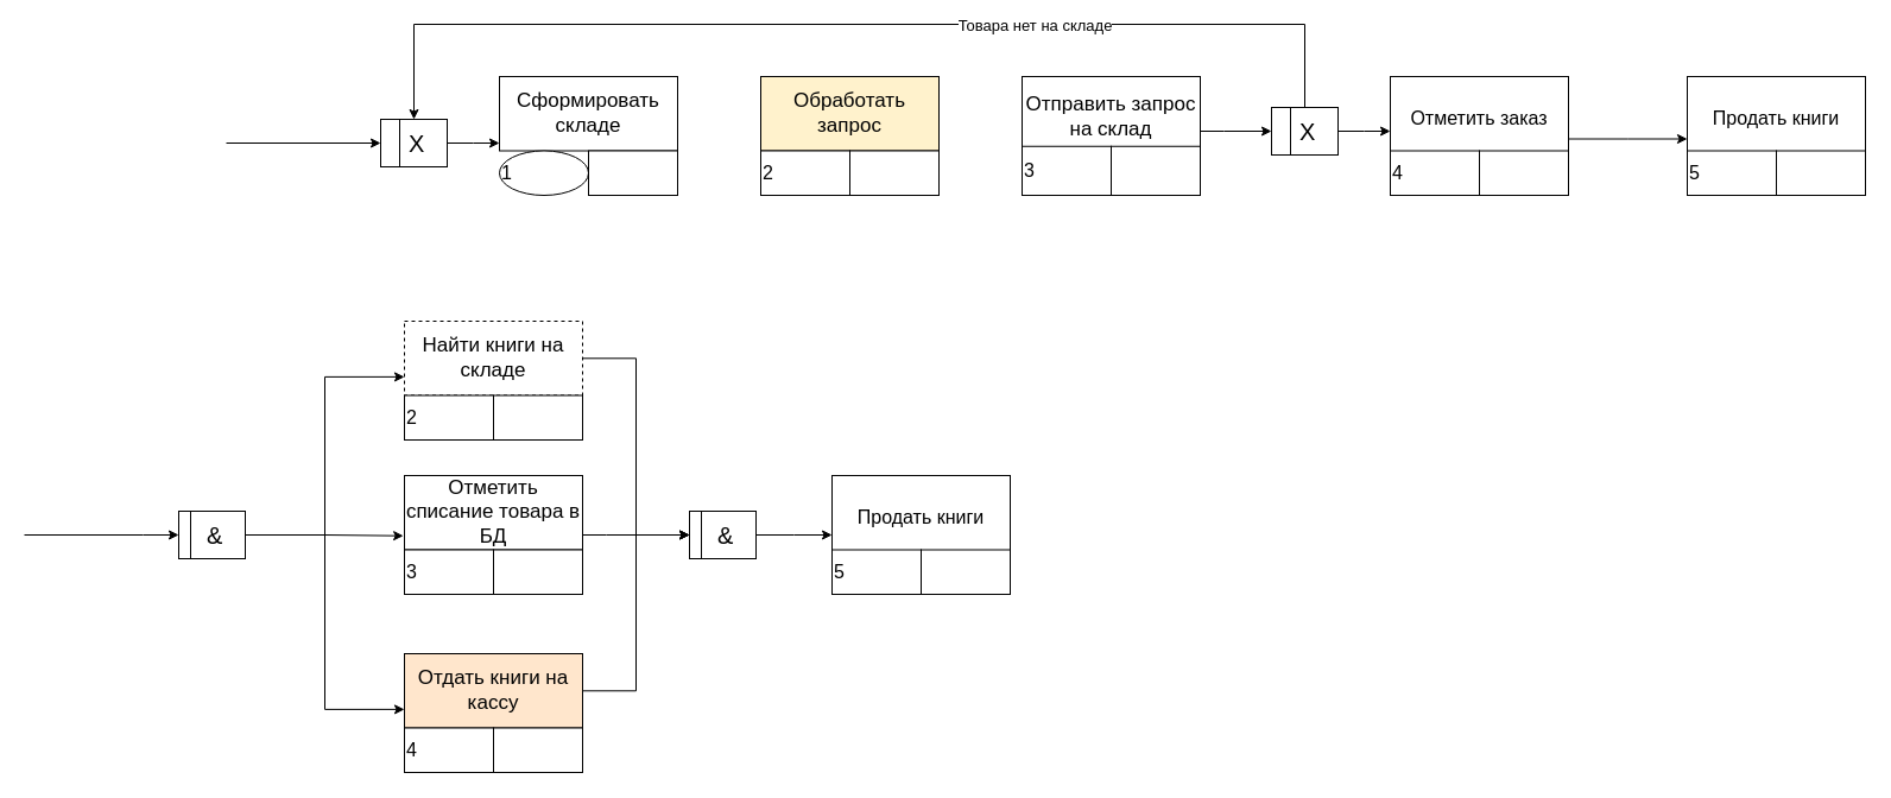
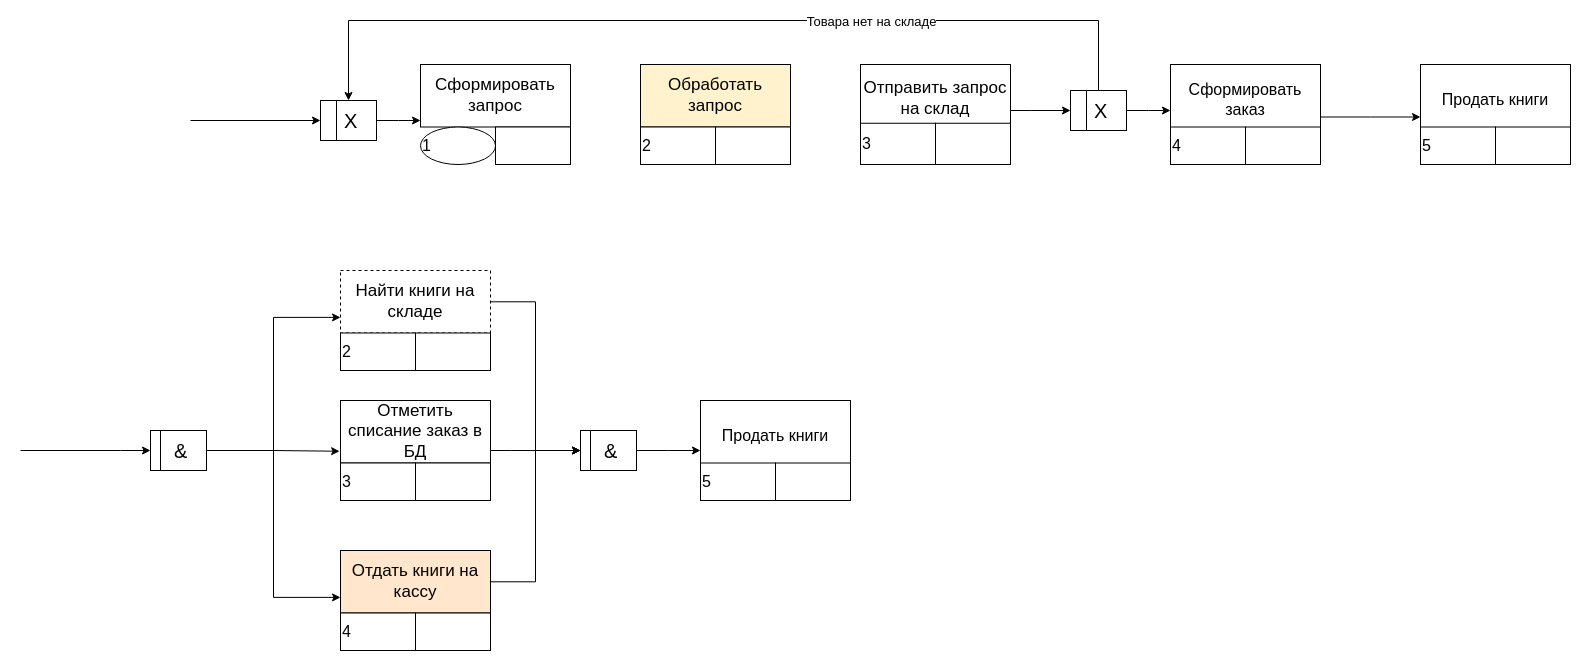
  <mxCell id="0" />
  <mxCell id="1" parent="0" />
  <mxCell id="2" value="" style="group" vertex="1" connectable="0" parent="1"><mxGeometry x="860" y="54" width="150" height="110" as="geometry" /></mxCell>
  <mxCell id="3" value="&lt;span style=&quot;font-size: 17px;&quot;&gt;Отправить запрос на склад&lt;/span&gt;" style="rounded=0;whiteSpace=wrap;html=1;" vertex="1" parent="2"><mxGeometry y="10" width="150" height="67" as="geometry" /></mxCell>
  <mxCell id="4" value="&lt;font style=&quot;font-size: 16px;&quot;&gt;3&lt;/font&gt;" style="rounded=0;whiteSpace=wrap;html=1;align=left;" vertex="1" parent="2"><mxGeometry y="68.75" width="75" height="41.25" as="geometry" /></mxCell>
  <mxCell id="5" value="" style="rounded=0;whiteSpace=wrap;html=1;" vertex="1" parent="2"><mxGeometry x="75" y="68.75" width="75" height="41.25" as="geometry" /></mxCell>
  <mxCell id="6" value="" style="group" vertex="1" connectable="0" parent="1"><mxGeometry x="420" y="64" width="150" height="100" as="geometry" /></mxCell>
- <mxCell id="7" value="&lt;font style=&quot;font-size: 17px;&quot;&gt;Сформировать складе&lt;/font&gt;" style="rounded=0;whiteSpace=wrap;html=1;" vertex="1" parent="6"><mxGeometry width="150" height="62.5" as="geometry" /></mxCell>
+ <mxCell id="7" value="&lt;font style=&quot;font-size: 17px;&quot;&gt;Сформировать запрос&lt;/font&gt;" style="rounded=0;whiteSpace=wrap;html=1;" vertex="1" parent="6"><mxGeometry width="150" height="62.5" as="geometry" /></mxCell>
  <mxCell id="8" value="&lt;font style=&quot;font-size: 16px;&quot;&gt;1&lt;/font&gt;" style="ellipse;whiteSpace=wrap;html=1;align=left;" vertex="1" parent="6"><mxGeometry y="62.5" width="75" height="37.5" as="geometry" /></mxCell>
  <mxCell id="9" value="" style="rounded=0;whiteSpace=wrap;html=1;" vertex="1" parent="6"><mxGeometry x="75" y="62.5" width="75" height="37.5" as="geometry" /></mxCell>
  <mxCell id="10" value="" style="group" vertex="1" connectable="0" parent="1"><mxGeometry x="340" y="270" width="150" height="100" as="geometry" /></mxCell>
  <mxCell id="11" value="&lt;font style=&quot;font-size: 17px;&quot;&gt;Найти книги на складе&lt;/font&gt;" style="rounded=0;whiteSpace=wrap;html=1;dashed=1;" vertex="1" parent="10"><mxGeometry width="150" height="62.5" as="geometry" /></mxCell>
  <mxCell id="12" value="&lt;span style=&quot;font-size: 16px;&quot;&gt;2&lt;/span&gt;" style="rounded=0;whiteSpace=wrap;html=1;align=left;" vertex="1" parent="10"><mxGeometry y="62.5" width="75" height="37.5" as="geometry" /></mxCell>
  <mxCell id="13" value="" style="rounded=0;whiteSpace=wrap;html=1;" vertex="1" parent="10"><mxGeometry x="75" y="62.5" width="75" height="37.5" as="geometry" /></mxCell>
  <mxCell id="14" value="" style="group" vertex="1" connectable="0" parent="1"><mxGeometry x="640" y="64" width="150" height="100" as="geometry" /></mxCell>
  <mxCell id="15" value="&lt;font style=&quot;font-size: 17px;&quot;&gt;Обработать запрос&lt;/font&gt;" style="rounded=0;whiteSpace=wrap;html=1;fillColor=#fff2cc;" vertex="1" parent="14"><mxGeometry width="150" height="62.5" as="geometry" /></mxCell>
  <mxCell id="16" value="&lt;span style=&quot;font-size: 16px;&quot;&gt;2&lt;/span&gt;" style="rounded=0;whiteSpace=wrap;html=1;align=left;" vertex="1" parent="14"><mxGeometry y="62.5" width="75" height="37.5" as="geometry" /></mxCell>
  <mxCell id="17" value="" style="rounded=0;whiteSpace=wrap;html=1;" vertex="1" parent="14"><mxGeometry x="75" y="62.5" width="75" height="37.5" as="geometry" /></mxCell>
  <mxCell id="18" value="" style="group" vertex="1" connectable="0" parent="1"><mxGeometry x="1070" y="90" width="56" height="40" as="geometry" /></mxCell>
  <mxCell id="19" style="edgeStyle=orthogonalEdgeStyle;rounded=0;orthogonalLoop=1;jettySize=auto;html=1;" edge="1" parent="18" source="20"><mxGeometry relative="1" as="geometry"><mxPoint x="100.0" y="20" as="targetPoint" /></mxGeometry></mxCell>
  <mxCell id="20" value="&lt;span style=&quot;font-size: 20px;&quot;&gt;&amp;nbsp;X&lt;/span&gt;" style="rounded=0;whiteSpace=wrap;html=1;" vertex="1" parent="18"><mxGeometry width="56" height="40" as="geometry" /></mxCell>
  <mxCell id="21" value="" style="rounded=0;whiteSpace=wrap;html=1;" vertex="1" parent="18"><mxGeometry width="16" height="40" as="geometry" /></mxCell>
  <mxCell id="22" style="edgeStyle=orthogonalEdgeStyle;rounded=0;orthogonalLoop=1;jettySize=auto;html=1;entryX=0;entryY=0.5;entryDx=0;entryDy=0;" edge="1" parent="1" source="3" target="21"><mxGeometry relative="1" as="geometry"><Array as="points"><mxPoint x="1030" y="110" /><mxPoint x="1030" y="110" /></Array></mxGeometry></mxCell>
  <mxCell id="23" style="edgeStyle=orthogonalEdgeStyle;rounded=0;orthogonalLoop=1;jettySize=auto;html=1;exitX=0.5;exitY=0;exitDx=0;exitDy=0;" edge="1" parent="1" source="20" target="60"><mxGeometry relative="1" as="geometry"><mxPoint x="1070" y="26" as="sourcePoint" /><mxPoint x="495" y="-20" as="targetPoint" /><Array as="points"><mxPoint x="1098" y="20" /><mxPoint x="348" y="20" /></Array></mxGeometry></mxCell>
  <mxCell id="24" value="&lt;font style=&quot;font-size: 13px;&quot;&gt;Товара нет на складе&lt;/font&gt;" style="edgeLabel;html=1;align=center;verticalAlign=middle;resizable=0;points=[];" vertex="1" connectable="0" parent="23"><mxGeometry x="-0.341" relative="1" as="geometry"><mxPoint x="-1" as="offset" /></mxGeometry></mxCell>
  <mxCell id="25" value="" style="group" vertex="1" connectable="0" parent="1"><mxGeometry x="1170" y="64" width="150" height="100" as="geometry" /></mxCell>
- <mxCell id="26" value="&lt;span style=&quot;font-size: 16px;&quot;&gt;Отметить заказ&lt;/span&gt;" style="rounded=0;whiteSpace=wrap;html=1;" vertex="1" parent="25"><mxGeometry width="150" height="70" as="geometry" /></mxCell>
+ <mxCell id="26" value="&lt;span style=&quot;font-size: 16px;&quot;&gt;Сформировать заказ&lt;/span&gt;" style="rounded=0;whiteSpace=wrap;html=1;" vertex="1" parent="25"><mxGeometry width="150" height="70" as="geometry" /></mxCell>
  <mxCell id="27" value="&lt;font style=&quot;font-size: 16px;&quot;&gt;4&lt;/font&gt;" style="rounded=0;whiteSpace=wrap;html=1;align=left;" vertex="1" parent="25"><mxGeometry y="62.5" width="75" height="37.5" as="geometry" /></mxCell>
  <mxCell id="28" value="" style="rounded=0;whiteSpace=wrap;html=1;" vertex="1" parent="25"><mxGeometry x="75" y="62.5" width="75" height="37.5" as="geometry" /></mxCell>
  <mxCell id="29" value="" style="group" vertex="1" connectable="0" parent="1"><mxGeometry x="1420" y="64" width="150" height="100" as="geometry" /></mxCell>
  <mxCell id="30" value="&lt;font style=&quot;font-size: 16px;&quot;&gt;Продать книги&lt;/font&gt;" style="rounded=0;whiteSpace=wrap;html=1;" vertex="1" parent="29"><mxGeometry width="150" height="70" as="geometry" /></mxCell>
  <mxCell id="31" value="&lt;span style=&quot;font-size: 16px;&quot;&gt;5&lt;/span&gt;" style="rounded=0;whiteSpace=wrap;html=1;align=left;" vertex="1" parent="29"><mxGeometry y="62.5" width="75" height="37.5" as="geometry" /></mxCell>
  <mxCell id="32" value="" style="rounded=0;whiteSpace=wrap;html=1;" vertex="1" parent="29"><mxGeometry x="75" y="62.5" width="75" height="37.5" as="geometry" /></mxCell>
  <mxCell id="33" style="edgeStyle=orthogonalEdgeStyle;rounded=0;orthogonalLoop=1;jettySize=auto;html=1;entryX=0;entryY=0.75;entryDx=0;entryDy=0;" edge="1" parent="1" source="26" target="30"><mxGeometry relative="1" as="geometry"><Array as="points"><mxPoint x="1370" y="117" /></Array></mxGeometry></mxCell>
  <mxCell id="34" value="" style="group" vertex="1" connectable="0" parent="1"><mxGeometry x="340" y="400" width="150" height="100" as="geometry" /></mxCell>
- <mxCell id="35" value="&lt;font style=&quot;font-size: 17px;&quot;&gt;Отметить списание товара в БД&lt;/font&gt;" style="rounded=0;whiteSpace=wrap;html=1;" vertex="1" parent="34"><mxGeometry width="150" height="62.5" as="geometry" /></mxCell>
+ <mxCell id="35" value="&lt;font style=&quot;font-size: 17px;&quot;&gt;Отметить списание заказ в БД&lt;/font&gt;" style="rounded=0;whiteSpace=wrap;html=1;" vertex="1" parent="34"><mxGeometry width="150" height="62.5" as="geometry" /></mxCell>
  <mxCell id="36" value="&lt;span style=&quot;font-size: 16px;&quot;&gt;3&lt;/span&gt;" style="rounded=0;whiteSpace=wrap;html=1;align=left;" vertex="1" parent="34"><mxGeometry y="62.5" width="75" height="37.5" as="geometry" /></mxCell>
  <mxCell id="37" value="" style="rounded=0;whiteSpace=wrap;html=1;" vertex="1" parent="34"><mxGeometry x="75" y="62.5" width="75" height="37.5" as="geometry" /></mxCell>
  <mxCell id="38" value="" style="group" vertex="1" connectable="0" parent="1"><mxGeometry x="340" y="550" width="150" height="100" as="geometry" /></mxCell>
  <mxCell id="39" value="&lt;font style=&quot;font-size: 17px;&quot;&gt;Отдать книги на кассу&lt;/font&gt;" style="rounded=0;whiteSpace=wrap;html=1;fillColor=#ffe6cc;" vertex="1" parent="38"><mxGeometry width="150" height="62.5" as="geometry" /></mxCell>
  <mxCell id="40" value="&lt;span style=&quot;font-size: 16px;&quot;&gt;4&lt;/span&gt;" style="rounded=0;whiteSpace=wrap;html=1;align=left;" vertex="1" parent="38"><mxGeometry y="62.5" width="75" height="37.5" as="geometry" /></mxCell>
  <mxCell id="41" value="" style="rounded=0;whiteSpace=wrap;html=1;" vertex="1" parent="38"><mxGeometry x="75" y="62.5" width="75" height="37.5" as="geometry" /></mxCell>
  <mxCell id="42" style="edgeStyle=orthogonalEdgeStyle;rounded=0;orthogonalLoop=1;jettySize=auto;html=1;entryX=0;entryY=0.75;entryDx=0;entryDy=0;" edge="1" parent="1" source="45" target="11"><mxGeometry relative="1" as="geometry" /></mxCell>
  <mxCell id="43" style="edgeStyle=orthogonalEdgeStyle;rounded=0;orthogonalLoop=1;jettySize=auto;html=1;entryX=0;entryY=0.75;entryDx=0;entryDy=0;" edge="1" parent="1" source="45" target="39"><mxGeometry relative="1" as="geometry" /></mxCell>
  <mxCell id="44" style="edgeStyle=orthogonalEdgeStyle;rounded=0;orthogonalLoop=1;jettySize=auto;html=1;entryX=-0.006;entryY=0.812;entryDx=0;entryDy=0;entryPerimeter=0;" edge="1" parent="1" source="45" target="35"><mxGeometry relative="1" as="geometry"><mxPoint x="330" y="450" as="targetPoint" /></mxGeometry></mxCell>
  <mxCell id="45" value="&lt;span style=&quot;font-size: 20px;&quot;&gt;&amp;nbsp;&amp;amp;&lt;/span&gt;" style="rounded=0;whiteSpace=wrap;html=1;" vertex="1" parent="1"><mxGeometry x="150" y="430" width="56" height="40" as="geometry" /></mxCell>
  <mxCell id="46" value="" style="rounded=0;whiteSpace=wrap;html=1;" vertex="1" parent="1"><mxGeometry x="150" y="430" width="10" height="40" as="geometry" /></mxCell>
  <mxCell id="47" style="edgeStyle=orthogonalEdgeStyle;rounded=0;orthogonalLoop=1;jettySize=auto;html=1;entryX=0;entryY=0.5;entryDx=0;entryDy=0;" edge="1" parent="1" target="46"><mxGeometry relative="1" as="geometry"><mxPoint x="20" y="450" as="sourcePoint" /><Array as="points"><mxPoint x="120" y="450" /><mxPoint x="120" y="450" /></Array></mxGeometry></mxCell>
  <mxCell id="48" value="" style="group" vertex="1" connectable="0" parent="1"><mxGeometry x="700" y="400" width="150" height="100" as="geometry" /></mxCell>
  <mxCell id="49" value="&lt;font style=&quot;font-size: 16px;&quot;&gt;Продать книги&lt;/font&gt;" style="rounded=0;whiteSpace=wrap;html=1;" vertex="1" parent="48"><mxGeometry width="150" height="70" as="geometry" /></mxCell>
  <mxCell id="50" value="&lt;span style=&quot;font-size: 16px;&quot;&gt;5&lt;/span&gt;" style="rounded=0;whiteSpace=wrap;html=1;align=left;" vertex="1" parent="48"><mxGeometry y="62.5" width="75" height="37.5" as="geometry" /></mxCell>
  <mxCell id="51" value="" style="rounded=0;whiteSpace=wrap;html=1;" vertex="1" parent="48"><mxGeometry x="75" y="62.5" width="75" height="37.5" as="geometry" /></mxCell>
  <mxCell id="52" style="edgeStyle=orthogonalEdgeStyle;rounded=0;orthogonalLoop=1;jettySize=auto;html=1;" edge="1" parent="1" source="53"><mxGeometry relative="1" as="geometry"><mxPoint x="700" y="450" as="targetPoint" /></mxGeometry></mxCell>
  <mxCell id="53" value="&lt;span style=&quot;font-size: 20px;&quot;&gt;&amp;nbsp;&amp;amp;&lt;/span&gt;" style="rounded=0;whiteSpace=wrap;html=1;" vertex="1" parent="1"><mxGeometry x="580" y="430" width="56" height="40" as="geometry" /></mxCell>
  <mxCell id="54" style="edgeStyle=orthogonalEdgeStyle;rounded=0;orthogonalLoop=1;jettySize=auto;html=1;entryX=0;entryY=0.5;entryDx=0;entryDy=0;" edge="1" parent="1" source="11" target="53"><mxGeometry relative="1" as="geometry" /></mxCell>
  <mxCell id="55" style="edgeStyle=orthogonalEdgeStyle;rounded=0;orthogonalLoop=1;jettySize=auto;html=1;entryX=0;entryY=0.5;entryDx=0;entryDy=0;" edge="1" parent="1" source="35" target="53"><mxGeometry relative="1" as="geometry"><Array as="points"><mxPoint x="510" y="450" /><mxPoint x="510" y="450" /></Array></mxGeometry></mxCell>
  <mxCell id="56" style="edgeStyle=orthogonalEdgeStyle;rounded=0;orthogonalLoop=1;jettySize=auto;html=1;entryX=0;entryY=0.5;entryDx=0;entryDy=0;" edge="1" parent="1" source="39" target="53"><mxGeometry relative="1" as="geometry" /></mxCell>
  <mxCell id="57" value="" style="rounded=0;whiteSpace=wrap;html=1;" vertex="1" parent="1"><mxGeometry x="580" y="430" width="10" height="40" as="geometry" /></mxCell>
  <mxCell id="58" value="" style="group" vertex="1" connectable="0" parent="1"><mxGeometry x="320" y="100" width="56" height="40" as="geometry" /></mxCell>
  <mxCell id="59" style="edgeStyle=orthogonalEdgeStyle;rounded=0;orthogonalLoop=1;jettySize=auto;html=1;" edge="1" parent="58" source="60"><mxGeometry relative="1" as="geometry"><mxPoint x="100.0" y="20" as="targetPoint" /></mxGeometry></mxCell>
  <mxCell id="60" value="&lt;span style=&quot;font-size: 20px;&quot;&gt;&amp;nbsp;X&lt;/span&gt;" style="rounded=0;whiteSpace=wrap;html=1;" vertex="1" parent="58"><mxGeometry width="56" height="40" as="geometry" /></mxCell>
  <mxCell id="61" value="" style="rounded=0;whiteSpace=wrap;html=1;" vertex="1" parent="58"><mxGeometry width="16" height="40" as="geometry" /></mxCell>
  <mxCell id="62" value="" style="endArrow=classic;html=1;rounded=0;entryX=0;entryY=0.5;entryDx=0;entryDy=0;" edge="1" parent="1" target="61"><mxGeometry width="50" height="50" relative="1" as="geometry"><mxPoint x="190" y="120" as="sourcePoint" /><mxPoint x="220" y="120" as="targetPoint" /></mxGeometry></mxCell>
